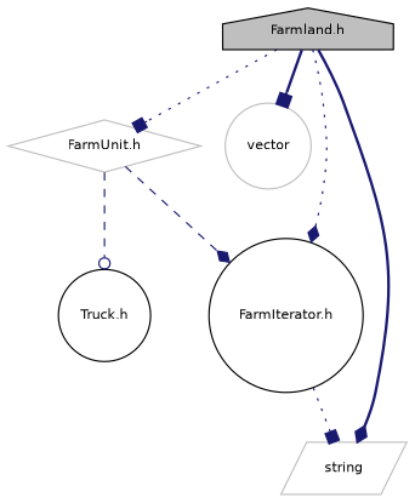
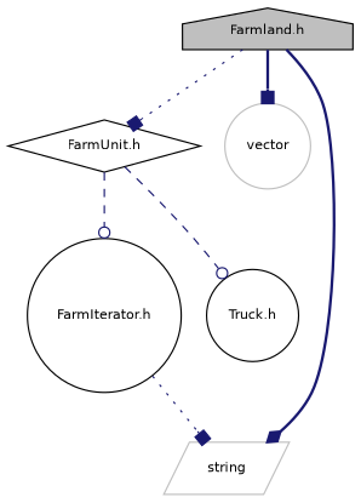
  digraph {
    node [color=black fillcolor=white fontname=Helvetica fontsize=10 shape=circle style=filled]
    edge [arrowhead=box color=midnightblue fontname=Helvetica fontsize=10 labelfontname=Helvetica labelfontsize=10 style=dotted]
    n1 [fillcolor=grey75 fontcolor=black height=0.2 label="Farmland.h" shape=house width=0.4]
-   n2 [color=grey75 height=0.2 label="FarmUnit.h" shape=diamond width=0.4]
+   n2 [height=0.2 label="FarmUnit.h" shape=diamond width=0.4]
    n3 [color=grey75 height=0.2 label=vector width=0.4]
    n4 [color=grey75 height=0.2 label=string shape=parallelogram width=0.4]
    n5 [height=0.2 label="FarmIterator.h" width=0.4]
    n6 [height=0.2 label="Truck.h" width=0.4]
    n1 -> n2
    n1 -> n3 [style=bold]
    n1 -> n4 [arrowhead=diamond style=bold]
-   n1 -> n5 [arrowhead=diamond]
-   n2 -> n5 [arrowhead=diamond style=dashed]
+   n2 -> n5 [arrowhead=odot style=dashed]
    n2 -> n6 [arrowhead=odot style=dashed]
    n5 -> n4
  }
